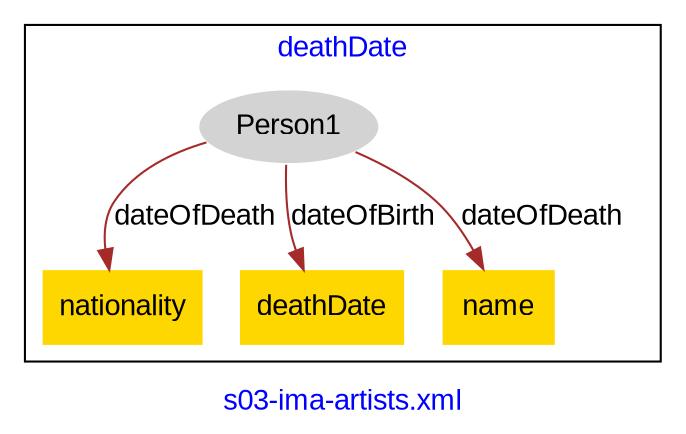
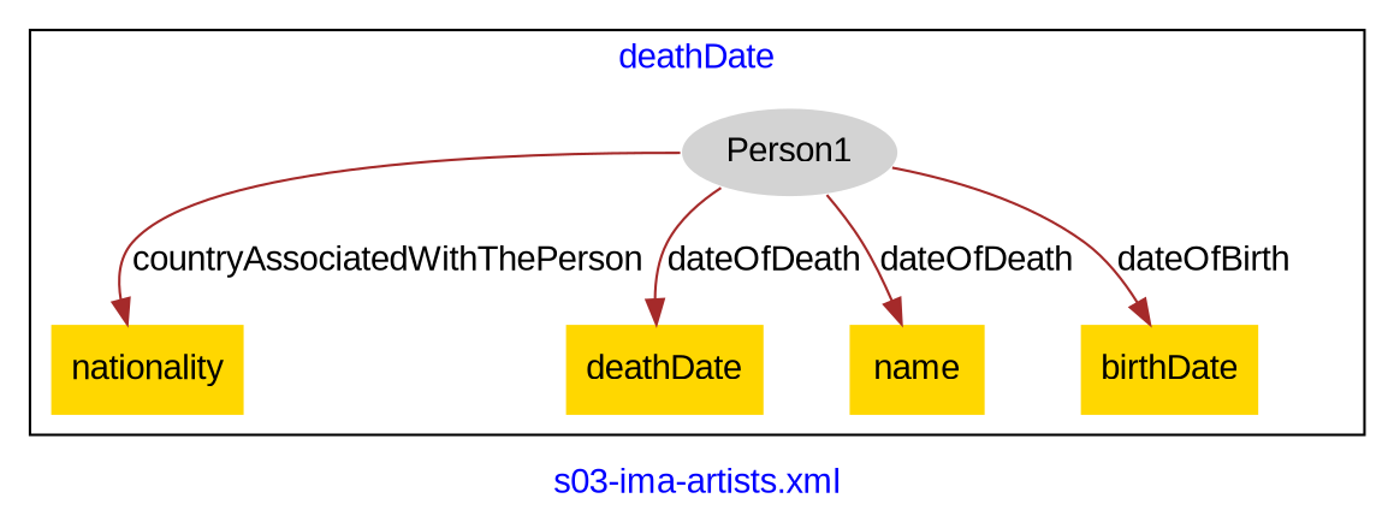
  digraph {
    fontcolor=blue
    fontname="Liberation Sans"
    label="s03-ima-artists.xml"
    remincross=true
    node [fillcolor=gold fontname="Liberation Sans" style=filled shape=plaintext]
    edge [color=brown fontcolor=black fontname="Liberation Sans"]
    n1 [color=white fillcolor=lightgray label=Person1 shape=""]
    n2 [label=nationality]
    n3 [label=deathDate]
    n4 [label=name]
+   n5 [label=birthDate]
    subgraph cluster_1 {
      label=deathDate
      n1
      n2
      n3
      n4
+     n5
    }
-   n1 -> n2 [label=dateOfDeath]
-   n1 -> n3 [label=dateOfBirth]
+   n1 -> n2 [label=countryAssociatedWithThePerson]
+   n1 -> n3 [label=dateOfDeath]
    n1 -> n4 [label=dateOfDeath]
+   n1 -> n5 [label=dateOfBirth]
  }
